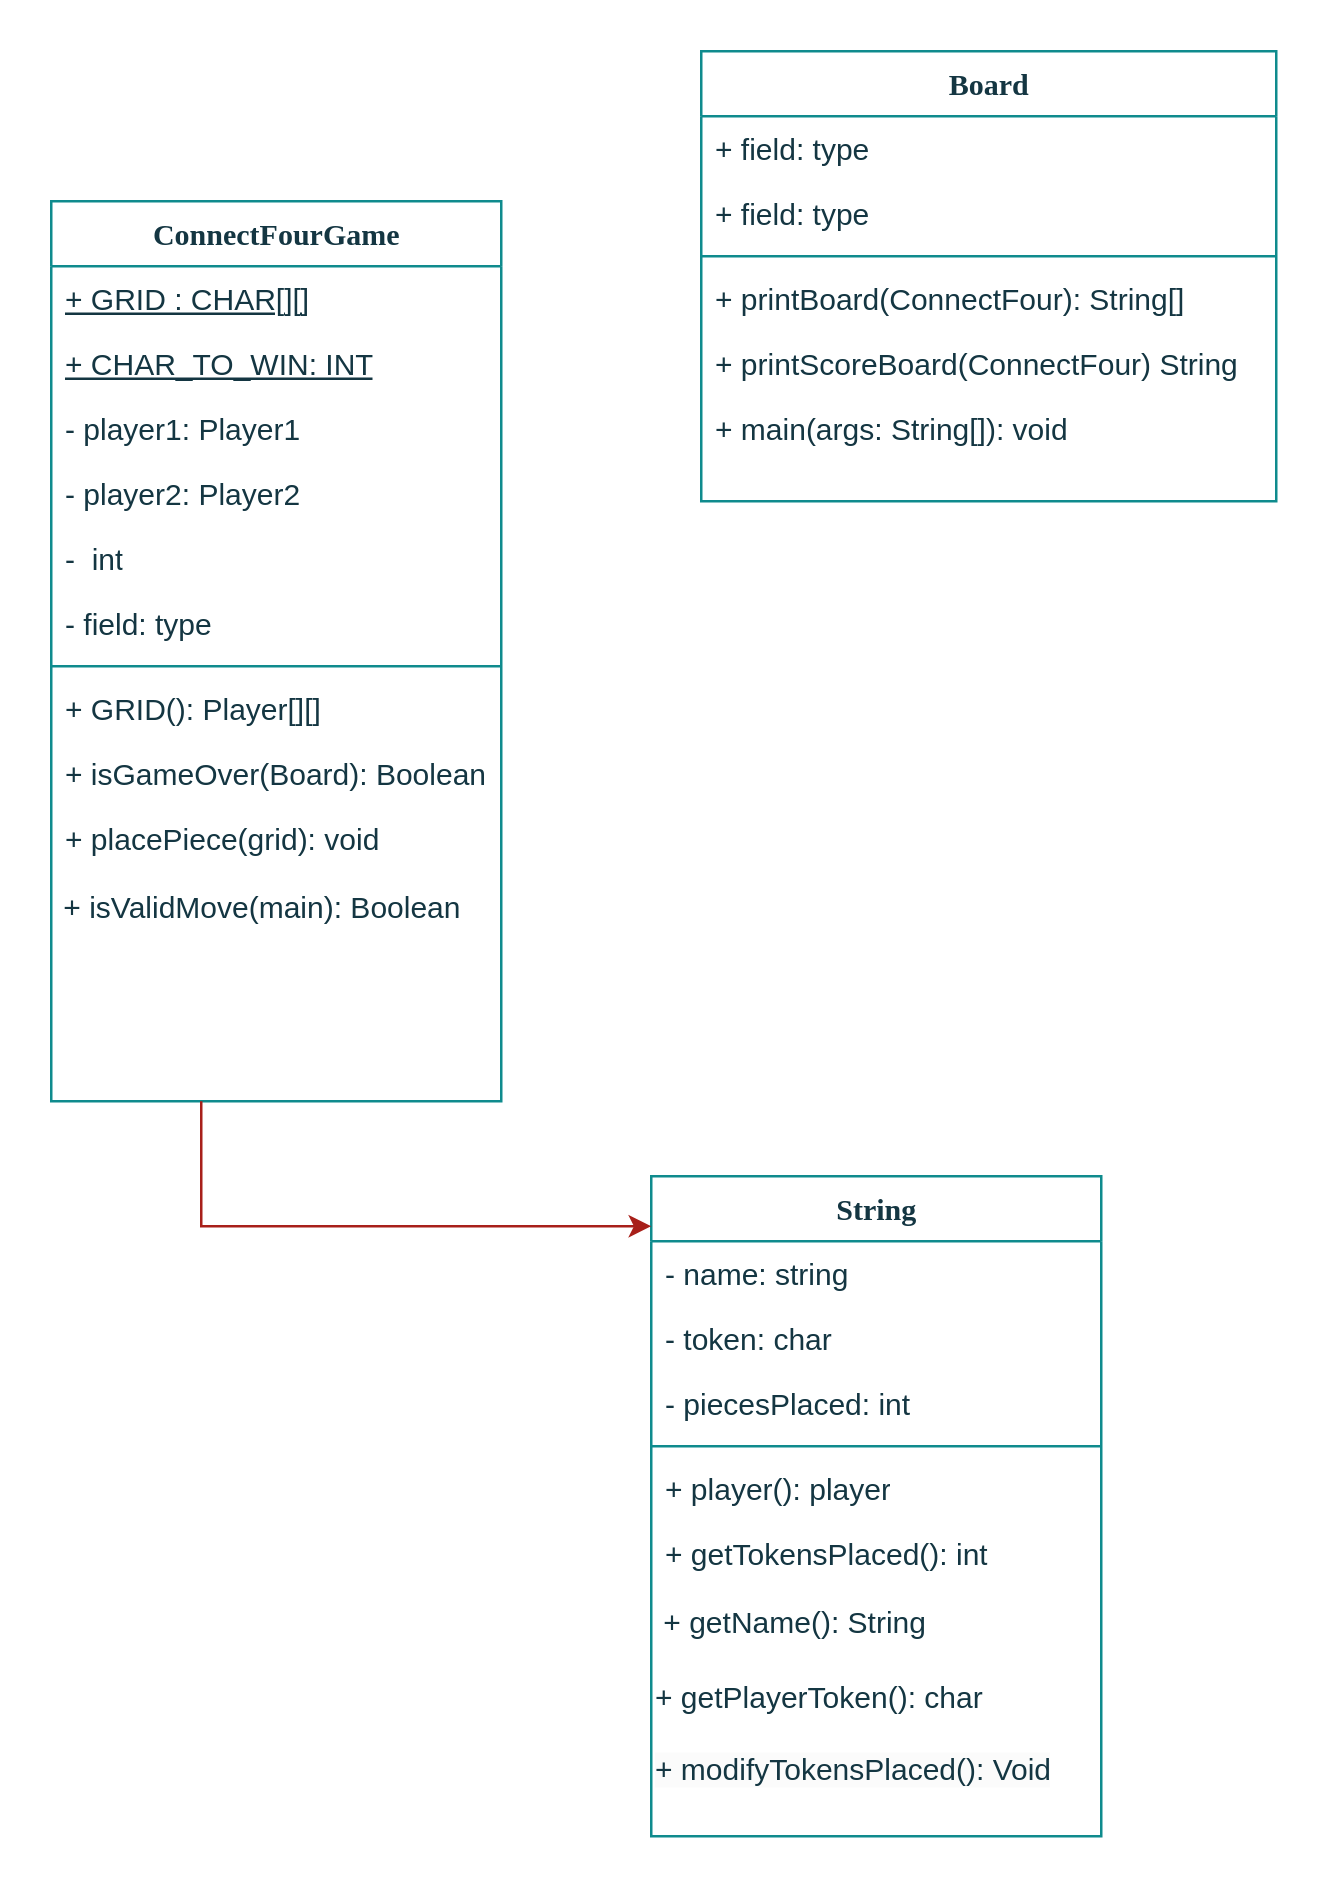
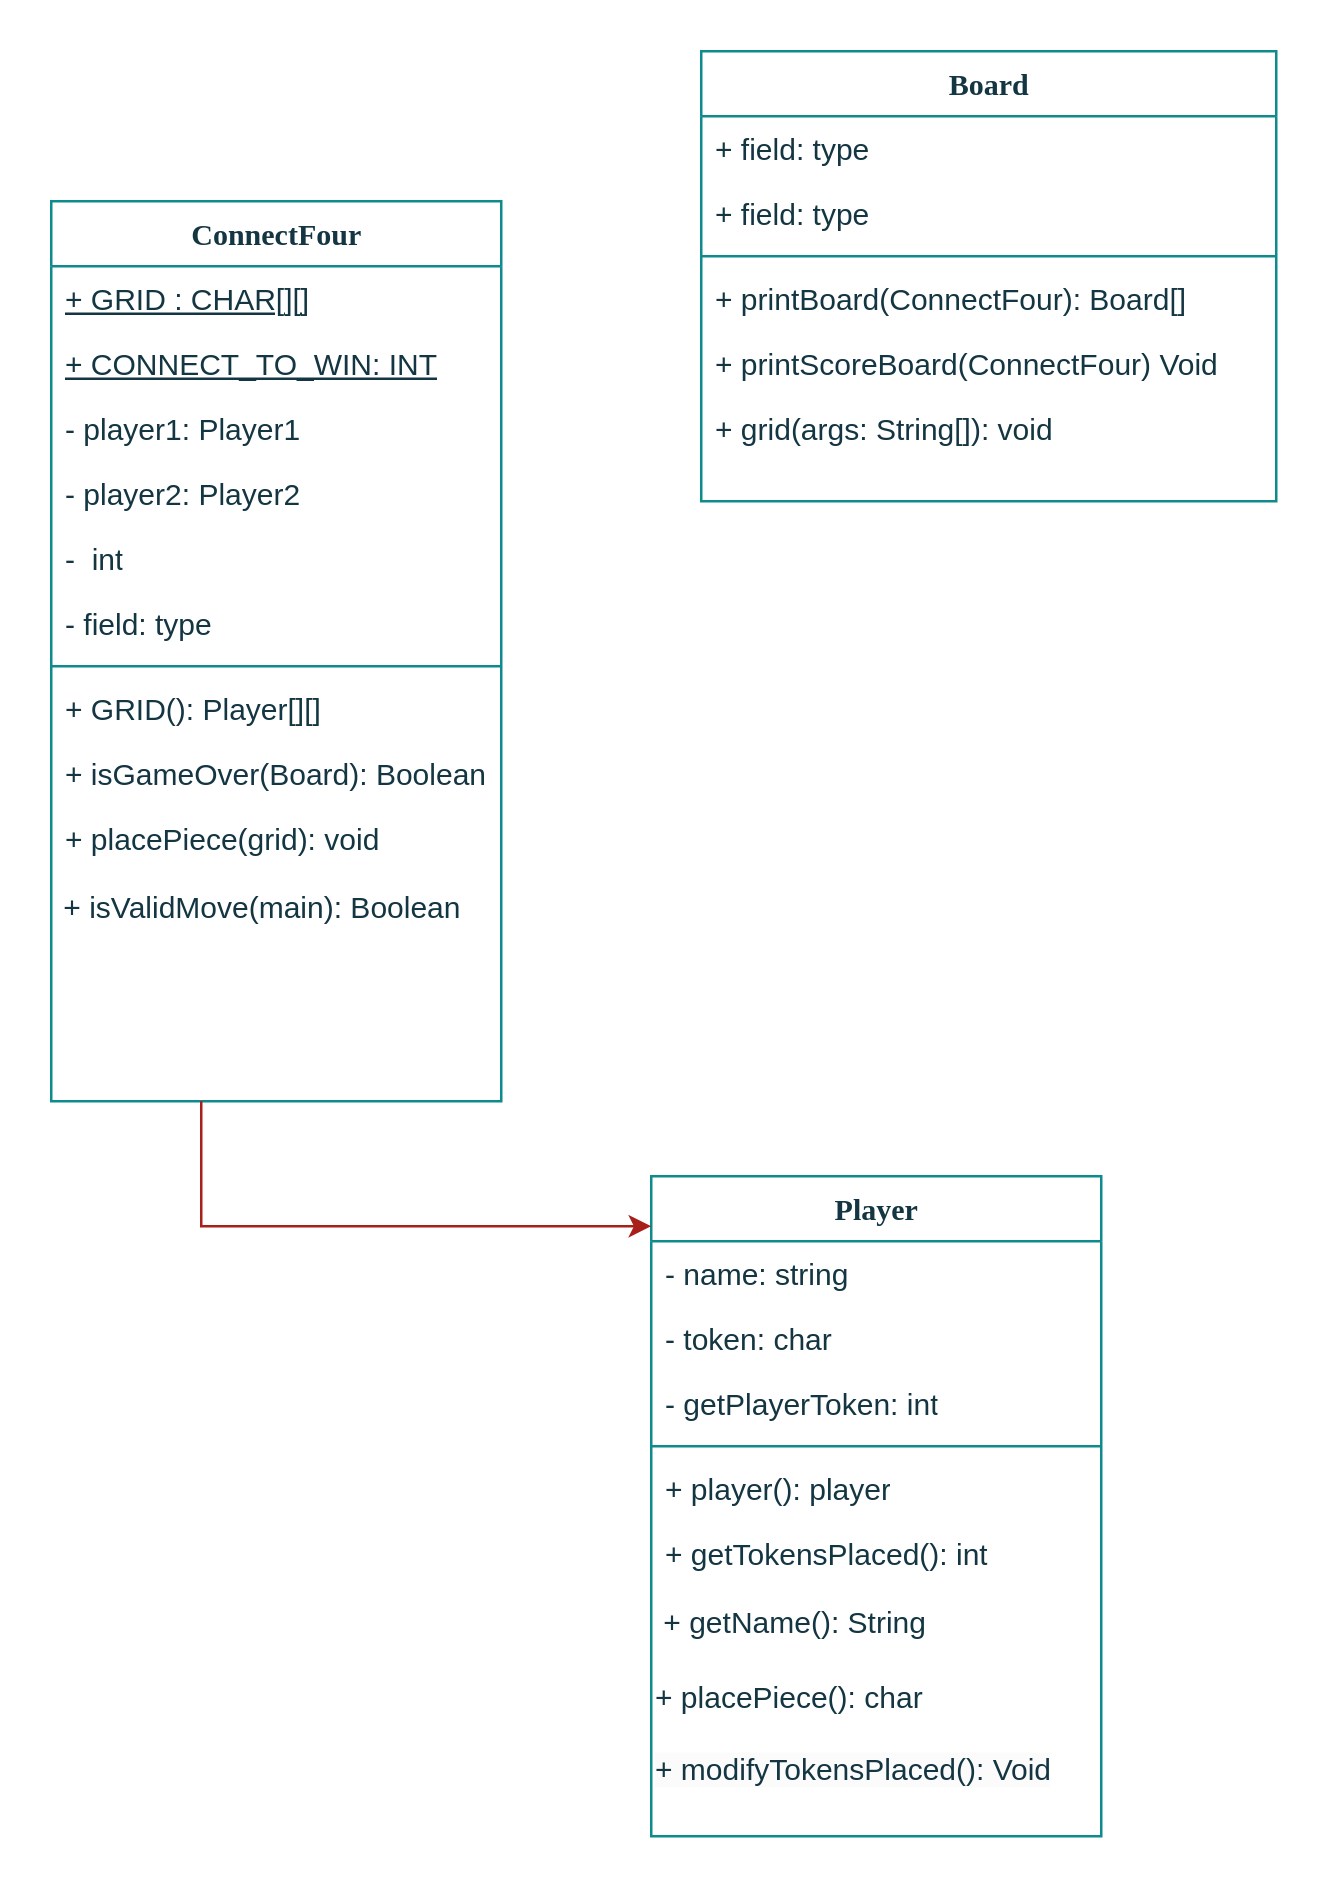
  <mxCell id="0" />
  <mxCell id="1" parent="0" />
- <mxCell id="2" value="String" style="swimlane;html=1;fontStyle=1;align=center;verticalAlign=top;childLayout=stackLayout;horizontal=1;startSize=26;horizontalStack=0;resizeParent=1;resizeLast=0;collapsible=1;marginBottom=0;swimlaneFillColor=#ffffff;rounded=0;shadow=0;comic=0;labelBackgroundColor=none;strokeWidth=1;fillColor=none;fontFamily=Verdana;fontSize=12;strokeColor=#0F8B8D;fontColor=#143642;" parent="1" vertex="1"><mxGeometry x="260" y="470" width="180" height="264" as="geometry" /></mxCell>
+ <mxCell id="2" value="Player" style="swimlane;html=1;fontStyle=1;align=center;verticalAlign=top;childLayout=stackLayout;horizontal=1;startSize=26;horizontalStack=0;resizeParent=1;resizeLast=0;collapsible=1;marginBottom=0;swimlaneFillColor=#ffffff;rounded=0;shadow=0;comic=0;labelBackgroundColor=none;strokeWidth=1;fillColor=none;fontFamily=Verdana;fontSize=12;strokeColor=#0F8B8D;fontColor=#143642;" parent="1" vertex="1"><mxGeometry x="260" y="470" width="180" height="264" as="geometry" /></mxCell>
  <mxCell id="3" value="- name: string" style="text;html=1;strokeColor=none;fillColor=none;align=left;verticalAlign=top;spacingLeft=4;spacingRight=4;whiteSpace=wrap;overflow=hidden;rotatable=0;points=[[0,0.5],[1,0.5]];portConstraint=eastwest;labelBackgroundColor=none;fontColor=#143642;" parent="2" vertex="1"><mxGeometry y="26" width="180" height="26" as="geometry" /></mxCell>
  <mxCell id="4" value="- token: char" style="text;html=1;strokeColor=none;fillColor=none;align=left;verticalAlign=top;spacingLeft=4;spacingRight=4;whiteSpace=wrap;overflow=hidden;rotatable=0;points=[[0,0.5],[1,0.5]];portConstraint=eastwest;labelBackgroundColor=none;fontColor=#143642;" parent="2" vertex="1"><mxGeometry y="52" width="180" height="26" as="geometry" /></mxCell>
- <mxCell id="5" value="- piecesPlaced: int" style="text;html=1;strokeColor=none;fillColor=none;align=left;verticalAlign=top;spacingLeft=4;spacingRight=4;whiteSpace=wrap;overflow=hidden;rotatable=0;points=[[0,0.5],[1,0.5]];portConstraint=eastwest;labelBackgroundColor=none;fontColor=#143642;" parent="2" vertex="1"><mxGeometry y="78" width="180" height="26" as="geometry" /></mxCell>
+ <mxCell id="5" value="- getPlayerToken: int" style="text;html=1;strokeColor=none;fillColor=none;align=left;verticalAlign=top;spacingLeft=4;spacingRight=4;whiteSpace=wrap;overflow=hidden;rotatable=0;points=[[0,0.5],[1,0.5]];portConstraint=eastwest;labelBackgroundColor=none;fontColor=#143642;" parent="2" vertex="1"><mxGeometry y="78" width="180" height="26" as="geometry" /></mxCell>
  <mxCell id="6" value="" style="line;html=1;strokeWidth=1;fillColor=none;align=left;verticalAlign=middle;spacingTop=-1;spacingLeft=3;spacingRight=3;rotatable=0;labelPosition=right;points=[];portConstraint=eastwest;labelBackgroundColor=none;strokeColor=#0F8B8D;fontColor=#143642;" parent="2" vertex="1"><mxGeometry y="104" width="180" height="8" as="geometry" /></mxCell>
  <mxCell id="7" value="+ player(): player" style="text;html=1;strokeColor=none;fillColor=none;align=left;verticalAlign=top;spacingLeft=4;spacingRight=4;whiteSpace=wrap;overflow=hidden;rotatable=0;points=[[0,0.5],[1,0.5]];portConstraint=eastwest;labelBackgroundColor=none;fontColor=#143642;" parent="2" vertex="1"><mxGeometry y="112" width="180" height="26" as="geometry" /></mxCell>
  <mxCell id="8" value="+ getTokensPlaced(): int" style="text;html=1;strokeColor=none;fillColor=none;align=left;verticalAlign=top;spacingLeft=4;spacingRight=4;whiteSpace=wrap;overflow=hidden;rotatable=0;points=[[0,0.5],[1,0.5]];portConstraint=eastwest;labelBackgroundColor=none;fontColor=#143642;" parent="2" vertex="1"><mxGeometry y="138" width="180" height="26" as="geometry" /></mxCell>
  <mxCell id="9" value="&amp;nbsp;+ getName(): String" style="text;html=1;align=left;verticalAlign=middle;resizable=0;points=[];autosize=1;strokeColor=none;fillColor=none;fontColor=#143642;" vertex="1" parent="2"><mxGeometry y="164" width="180" height="30" as="geometry" /></mxCell>
- <mxCell id="10" value="+ getPlayerToken(): char" style="text;html=1;align=left;verticalAlign=middle;resizable=0;points=[];autosize=1;strokeColor=none;fillColor=none;fontColor=#143642;" vertex="1" parent="2"><mxGeometry y="194" width="180" height="30" as="geometry" /></mxCell>
+ <mxCell id="10" value="+ placePiece(): char" style="text;html=1;align=left;verticalAlign=middle;resizable=0;points=[];autosize=1;strokeColor=none;fillColor=none;fontColor=#143642;" vertex="1" parent="2"><mxGeometry y="194" width="180" height="30" as="geometry" /></mxCell>
  <mxCell id="11" value="&lt;span style=&quot;color: rgb(20, 54, 66); font-family: Helvetica; font-size: 12px; font-style: normal; font-variant-ligatures: normal; font-variant-caps: normal; font-weight: 400; letter-spacing: normal; orphans: 2; text-align: left; text-indent: 0px; text-transform: none; widows: 2; word-spacing: 0px; -webkit-text-stroke-width: 0px; background-color: rgb(251, 251, 251); text-decoration-thickness: initial; text-decoration-style: initial; text-decoration-color: initial; float: none; display: inline !important;&quot;&gt;+ modifyTokensPlaced(): Void&lt;/span&gt;" style="text;whiteSpace=wrap;html=1;fontColor=#143642;" vertex="1" parent="2"><mxGeometry y="224" width="180" height="40" as="geometry" /></mxCell>
- <mxCell id="12" value="ConnectFourGame" style="swimlane;html=1;fontStyle=1;align=center;verticalAlign=top;childLayout=stackLayout;horizontal=1;startSize=26;horizontalStack=0;resizeParent=1;resizeLast=0;collapsible=1;marginBottom=0;swimlaneFillColor=#ffffff;rounded=0;shadow=0;comic=0;labelBackgroundColor=none;strokeWidth=1;fillColor=none;fontFamily=Verdana;fontSize=12;strokeColor=#0F8B8D;fontColor=#143642;" parent="1" vertex="1"><mxGeometry x="20" y="80" width="180" height="360" as="geometry" /></mxCell>
+ <mxCell id="12" value="ConnectFour" style="swimlane;html=1;fontStyle=1;align=center;verticalAlign=top;childLayout=stackLayout;horizontal=1;startSize=26;horizontalStack=0;resizeParent=1;resizeLast=0;collapsible=1;marginBottom=0;swimlaneFillColor=#ffffff;rounded=0;shadow=0;comic=0;labelBackgroundColor=none;strokeWidth=1;fillColor=none;fontFamily=Verdana;fontSize=12;strokeColor=#0F8B8D;fontColor=#143642;" parent="1" vertex="1"><mxGeometry x="20" y="80" width="180" height="360" as="geometry" /></mxCell>
  <mxCell id="13" value="&lt;u&gt;+ GRID : CHAR[][]&lt;/u&gt;" style="text;html=1;strokeColor=none;fillColor=none;align=left;verticalAlign=top;spacingLeft=4;spacingRight=4;whiteSpace=wrap;overflow=hidden;rotatable=0;points=[[0,0.5],[1,0.5]];portConstraint=eastwest;labelBackgroundColor=none;fontColor=#143642;" parent="12" vertex="1"><mxGeometry y="26" width="180" height="26" as="geometry" /></mxCell>
- <mxCell id="14" value="&lt;u&gt;+ CHAR_TO_WIN:&amp;nbsp;INT&lt;/u&gt;" style="text;html=1;strokeColor=none;fillColor=none;align=left;verticalAlign=top;spacingLeft=4;spacingRight=4;whiteSpace=wrap;overflow=hidden;rotatable=0;points=[[0,0.5],[1,0.5]];portConstraint=eastwest;labelBackgroundColor=none;fontColor=#143642;" vertex="1" parent="12"><mxGeometry y="52" width="180" height="26" as="geometry" /></mxCell>
+ <mxCell id="14" value="&lt;u&gt;+ CONNECT_TO_WIN:&amp;nbsp;INT&lt;/u&gt;" style="text;html=1;strokeColor=none;fillColor=none;align=left;verticalAlign=top;spacingLeft=4;spacingRight=4;whiteSpace=wrap;overflow=hidden;rotatable=0;points=[[0,0.5],[1,0.5]];portConstraint=eastwest;labelBackgroundColor=none;fontColor=#143642;" vertex="1" parent="12"><mxGeometry y="52" width="180" height="26" as="geometry" /></mxCell>
  <mxCell id="15" value="- player1: Player1" style="text;html=1;strokeColor=none;fillColor=none;align=left;verticalAlign=top;spacingLeft=4;spacingRight=4;whiteSpace=wrap;overflow=hidden;rotatable=0;points=[[0,0.5],[1,0.5]];portConstraint=eastwest;labelBackgroundColor=none;fontColor=#143642;" parent="12" vertex="1"><mxGeometry y="78" width="180" height="26" as="geometry" /></mxCell>
  <mxCell id="16" value="- player2: Player2" style="text;html=1;strokeColor=none;fillColor=none;align=left;verticalAlign=top;spacingLeft=4;spacingRight=4;whiteSpace=wrap;overflow=hidden;rotatable=0;points=[[0,0.5],[1,0.5]];portConstraint=eastwest;labelBackgroundColor=none;fontColor=#143642;" parent="12" vertex="1"><mxGeometry y="104" width="180" height="26" as="geometry" /></mxCell>
  <mxCell id="17" value="-&amp;nbsp; int" style="text;html=1;strokeColor=none;fillColor=none;align=left;verticalAlign=top;spacingLeft=4;spacingRight=4;whiteSpace=wrap;overflow=hidden;rotatable=0;points=[[0,0.5],[1,0.5]];portConstraint=eastwest;labelBackgroundColor=none;fontColor=#143642;" parent="12" vertex="1"><mxGeometry y="130" width="180" height="26" as="geometry" /></mxCell>
  <mxCell id="18" value="- field: type" style="text;html=1;strokeColor=none;fillColor=none;align=left;verticalAlign=top;spacingLeft=4;spacingRight=4;whiteSpace=wrap;overflow=hidden;rotatable=0;points=[[0,0.5],[1,0.5]];portConstraint=eastwest;labelBackgroundColor=none;fontColor=#143642;" parent="12" vertex="1"><mxGeometry y="156" width="180" height="26" as="geometry" /></mxCell>
  <mxCell id="19" value="" style="line;html=1;strokeWidth=1;fillColor=none;align=left;verticalAlign=middle;spacingTop=-1;spacingLeft=3;spacingRight=3;rotatable=0;labelPosition=right;points=[];portConstraint=eastwest;labelBackgroundColor=none;strokeColor=#0F8B8D;fontColor=#143642;" parent="12" vertex="1"><mxGeometry y="182" width="180" height="8" as="geometry" /></mxCell>
  <mxCell id="20" value="+ GRID(): Player[][]" style="text;html=1;strokeColor=none;fillColor=none;align=left;verticalAlign=top;spacingLeft=4;spacingRight=4;whiteSpace=wrap;overflow=hidden;rotatable=0;points=[[0,0.5],[1,0.5]];portConstraint=eastwest;labelBackgroundColor=none;fontColor=#143642;" parent="12" vertex="1"><mxGeometry y="190" width="180" height="26" as="geometry" /></mxCell>
  <mxCell id="21" value="+ isGameOver(Board): Boolean" style="text;html=1;strokeColor=none;fillColor=none;align=left;verticalAlign=top;spacingLeft=4;spacingRight=4;whiteSpace=wrap;overflow=hidden;rotatable=0;points=[[0,0.5],[1,0.5]];portConstraint=eastwest;labelBackgroundColor=none;fontColor=#143642;" parent="12" vertex="1"><mxGeometry y="216" width="180" height="26" as="geometry" /></mxCell>
  <mxCell id="22" value="+ placePiece(grid): void" style="text;html=1;strokeColor=none;fillColor=none;align=left;verticalAlign=top;spacingLeft=4;spacingRight=4;whiteSpace=wrap;overflow=hidden;rotatable=0;points=[[0,0.5],[1,0.5]];portConstraint=eastwest;labelBackgroundColor=none;fontColor=#143642;" parent="12" vertex="1"><mxGeometry y="242" width="180" height="26" as="geometry" /></mxCell>
  <mxCell id="23" value="&amp;nbsp;+ isValidMove(main): Boolean" style="text;html=1;align=left;verticalAlign=middle;resizable=0;points=[];autosize=1;strokeColor=none;fillColor=none;fontColor=#143642;" vertex="1" parent="12"><mxGeometry y="268" width="180" height="30" as="geometry" /></mxCell>
  <mxCell id="24" value="Board" style="swimlane;html=1;fontStyle=1;align=center;verticalAlign=top;childLayout=stackLayout;horizontal=1;startSize=26;horizontalStack=0;resizeParent=1;resizeLast=0;collapsible=1;marginBottom=0;swimlaneFillColor=#ffffff;rounded=0;shadow=0;comic=0;labelBackgroundColor=none;strokeWidth=1;fillColor=none;fontFamily=Verdana;fontSize=12;strokeColor=#0F8B8D;fontColor=#143642;" parent="1" vertex="1"><mxGeometry x="280" y="20" width="230" height="180" as="geometry"><mxRectangle x="360" y="10" width="80" height="30" as="alternateBounds" /></mxGeometry></mxCell>
  <mxCell id="25" value="+ field: type" style="text;html=1;strokeColor=none;fillColor=none;align=left;verticalAlign=top;spacingLeft=4;spacingRight=4;whiteSpace=wrap;overflow=hidden;rotatable=0;points=[[0,0.5],[1,0.5]];portConstraint=eastwest;labelBackgroundColor=none;fontColor=#143642;" parent="24" vertex="1"><mxGeometry y="26" width="230" height="26" as="geometry" /></mxCell>
  <mxCell id="26" value="+ field: type" style="text;html=1;strokeColor=none;fillColor=none;align=left;verticalAlign=top;spacingLeft=4;spacingRight=4;whiteSpace=wrap;overflow=hidden;rotatable=0;points=[[0,0.5],[1,0.5]];portConstraint=eastwest;labelBackgroundColor=none;fontColor=#143642;" parent="24" vertex="1"><mxGeometry y="52" width="230" height="26" as="geometry" /></mxCell>
  <mxCell id="27" value="" style="line;html=1;strokeWidth=1;fillColor=none;align=left;verticalAlign=middle;spacingTop=-1;spacingLeft=3;spacingRight=3;rotatable=0;labelPosition=right;points=[];portConstraint=eastwest;labelBackgroundColor=none;strokeColor=#0F8B8D;fontColor=#143642;" parent="24" vertex="1"><mxGeometry y="78" width="230" height="8" as="geometry" /></mxCell>
- <mxCell id="28" value="+ printBoard(ConnectFour): String[]&amp;nbsp;" style="text;html=1;strokeColor=none;fillColor=none;align=left;verticalAlign=top;spacingLeft=4;spacingRight=4;whiteSpace=wrap;overflow=hidden;rotatable=0;points=[[0,0.5],[1,0.5]];portConstraint=eastwest;labelBackgroundColor=none;fontColor=#143642;" parent="24" vertex="1"><mxGeometry y="86" width="230" height="26" as="geometry" /></mxCell>
- <mxCell id="29" value="+ printScoreBoard(ConnectFour) String&amp;nbsp;" style="text;html=1;strokeColor=none;fillColor=none;align=left;verticalAlign=top;spacingLeft=4;spacingRight=4;whiteSpace=wrap;overflow=hidden;rotatable=0;points=[[0,0.5],[1,0.5]];portConstraint=eastwest;labelBackgroundColor=none;fontColor=#143642;" parent="24" vertex="1"><mxGeometry y="112" width="230" height="26" as="geometry" /></mxCell>
- <mxCell id="30" value="+ main(args: String[]): void" style="text;html=1;strokeColor=none;fillColor=none;align=left;verticalAlign=top;spacingLeft=4;spacingRight=4;whiteSpace=wrap;overflow=hidden;rotatable=0;points=[[0,0.5],[1,0.5]];portConstraint=eastwest;labelBackgroundColor=none;fontColor=#143642;" parent="24" vertex="1"><mxGeometry y="138" width="230" height="26" as="geometry" /></mxCell>
+ <mxCell id="28" value="+ printBoard(ConnectFour): Board[]&amp;nbsp;" style="text;html=1;strokeColor=none;fillColor=none;align=left;verticalAlign=top;spacingLeft=4;spacingRight=4;whiteSpace=wrap;overflow=hidden;rotatable=0;points=[[0,0.5],[1,0.5]];portConstraint=eastwest;labelBackgroundColor=none;fontColor=#143642;" parent="24" vertex="1"><mxGeometry y="86" width="230" height="26" as="geometry" /></mxCell>
+ <mxCell id="29" value="+ printScoreBoard(ConnectFour) Void&amp;nbsp;" style="text;html=1;strokeColor=none;fillColor=none;align=left;verticalAlign=top;spacingLeft=4;spacingRight=4;whiteSpace=wrap;overflow=hidden;rotatable=0;points=[[0,0.5],[1,0.5]];portConstraint=eastwest;labelBackgroundColor=none;fontColor=#143642;" parent="24" vertex="1"><mxGeometry y="112" width="230" height="26" as="geometry" /></mxCell>
+ <mxCell id="30" value="+ grid(args: String[]): void" style="text;html=1;strokeColor=none;fillColor=none;align=left;verticalAlign=top;spacingLeft=4;spacingRight=4;whiteSpace=wrap;overflow=hidden;rotatable=0;points=[[0,0.5],[1,0.5]];portConstraint=eastwest;labelBackgroundColor=none;fontColor=#143642;" parent="24" vertex="1"><mxGeometry y="138" width="230" height="26" as="geometry" /></mxCell>
  <mxCell id="31" value="" style="edgeStyle=none;orthogonalLoop=1;jettySize=auto;html=1;rounded=0;strokeColor=#A8201A;fontColor=#143642;fillColor=#FAE5C7;" edge="1" parent="1"><mxGeometry width="100" relative="1" as="geometry"><mxPoint x="80" y="440" as="sourcePoint" /><mxPoint x="260" y="490" as="targetPoint" /><Array as="points"><mxPoint x="80" y="490" /></Array></mxGeometry></mxCell>
